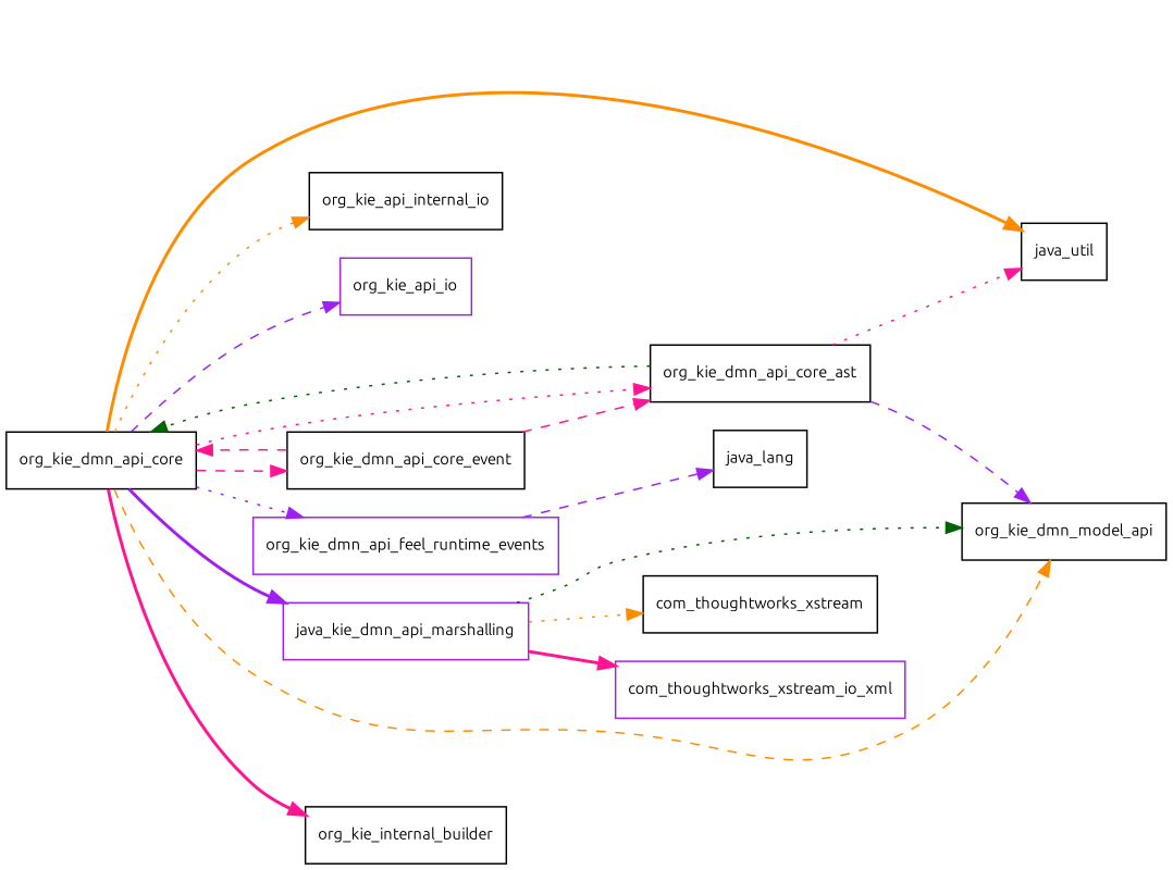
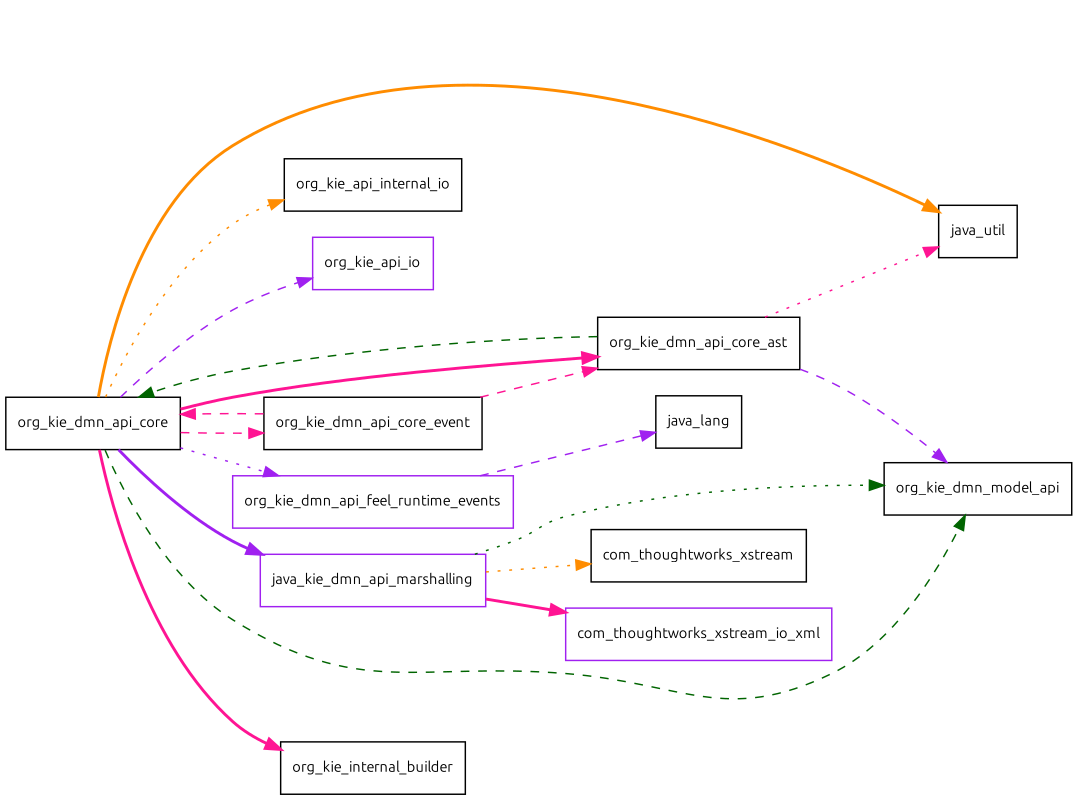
  digraph {
    fontname=Ubuntu
    rankdir=LR
    node [color=black fontname=Ubuntu fontsize=10.0 shape=box]
    edge [color=deeppink fontname=Ubuntu style=dotted]
    org_kie_dmn_api_core
    java_util
    org_kie_api_internal_io
    org_kie_api_io [color=purple]
    org_kie_dmn_api_core_ast
    org_kie_dmn_api_core_event
    org_kie_dmn_api_feel_runtime_events [color=purple]
    n8 [color=purple label=java_kie_dmn_api_marshalling]
    org_kie_dmn_model_api
    org_kie_internal_builder
    java_lang
    com_thoughtworks_xstream
    com_thoughtworks_xstream_io_xml [color=purple]
    org_kie_dmn_api_core -> java_util [color=darkorange style=bold]
    org_kie_dmn_api_core -> org_kie_api_internal_io [color=darkorange]
    org_kie_dmn_api_core -> org_kie_api_io [color=purple style=dashed]
-   org_kie_dmn_api_core -> org_kie_dmn_api_core_ast
+   org_kie_dmn_api_core -> org_kie_dmn_api_core_ast [style=bold]
    org_kie_dmn_api_core -> org_kie_dmn_api_core_event [style=dashed]
    org_kie_dmn_api_core -> org_kie_dmn_api_feel_runtime_events [color=purple]
    org_kie_dmn_api_core -> n8 [color=purple style=bold]
-   org_kie_dmn_api_core -> org_kie_dmn_model_api [color=darkorange style=dashed]
+   org_kie_dmn_api_core -> org_kie_dmn_model_api [color=darkgreen style=dashed]
    org_kie_dmn_api_core -> org_kie_internal_builder [style=bold]
-   org_kie_dmn_api_core_ast -> org_kie_dmn_api_core [color=darkgreen]
+   org_kie_dmn_api_core_ast -> org_kie_dmn_api_core [color=darkgreen style=dashed]
    org_kie_dmn_api_core_ast -> java_util
    org_kie_dmn_api_core_ast -> org_kie_dmn_model_api [color=purple style=dashed]
    org_kie_dmn_api_core_event -> org_kie_dmn_api_core [style=dashed]
    org_kie_dmn_api_core_event -> org_kie_dmn_api_core_ast [style=dashed]
    org_kie_dmn_api_feel_runtime_events -> java_lang [color=purple style=dashed]
    n8 -> org_kie_dmn_model_api [color=darkgreen]
    n8 -> com_thoughtworks_xstream [color=darkorange]
    n8 -> com_thoughtworks_xstream_io_xml [style=bold]
  }
